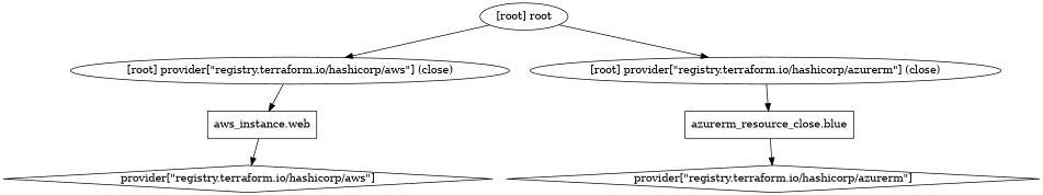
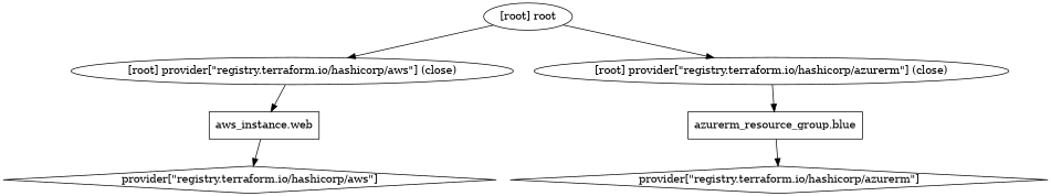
  digraph {
    compound=true
    newrank=true
    n1 [label="aws_instance.web" shape=box]
    n2 [label="provider[\"registry.terraform.io/hashicorp/aws\"]" shape=diamond]
-   n3 [label="azurerm_resource_close.blue" shape=box]
+   n3 [label="azurerm_resource_group.blue" shape=box]
    n4 [label="provider[\"registry.terraform.io/hashicorp/azurerm\"]" shape=diamond]
    "[root] provider[\"registry.terraform.io/hashicorp/aws\"] (close)"
    "[root] provider[\"registry.terraform.io/hashicorp/azurerm\"] (close)"
    "[root] root"
    subgraph sub_1 {
      n1
      n2
      n3
      n4
      "[root] provider[\"registry.terraform.io/hashicorp/aws\"] (close)"
      "[root] provider[\"registry.terraform.io/hashicorp/azurerm\"] (close)"
      "[root] root"
    }
    n1 -> n2
    n3 -> n4
    "[root] provider[\"registry.terraform.io/hashicorp/aws\"] (close)" -> n1
    "[root] provider[\"registry.terraform.io/hashicorp/azurerm\"] (close)" -> n3
    "[root] root" -> "[root] provider[\"registry.terraform.io/hashicorp/aws\"] (close)"
    "[root] root" -> "[root] provider[\"registry.terraform.io/hashicorp/azurerm\"] (close)"
  }
